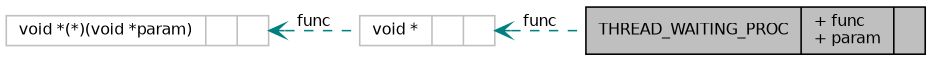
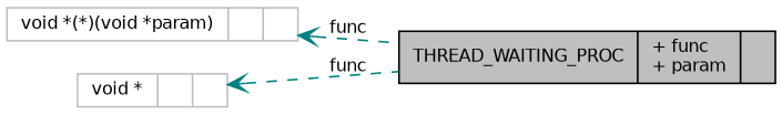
  digraph {
    rankdir=LR
    node [color=grey75 fillcolor=white fontname=Helvetica fontsize=10 shape=record style=filled]
    edge [arrowtail=open color=teal dir=back fontname=Helvetica fontsize=10 labelfontname=Helvetica labelfontsize=10 style=dashed]
    n1 [color=black fillcolor=grey75 fontcolor=black height=0.2 label="{THREAD_WAITING_PROC\n|+ func\l+ param\l|}" width=0.4]
    n2 [height=0.2 label="{void *(*)(void *param)\n||}" width=0.4]
    n3 [height=0.2 label="{void *\n||}" width=0.4]
-   n2 -> n3 [label=func]
+   n2 -> n1 [label=func]
    n3 -> n1 [label=func]
  }
